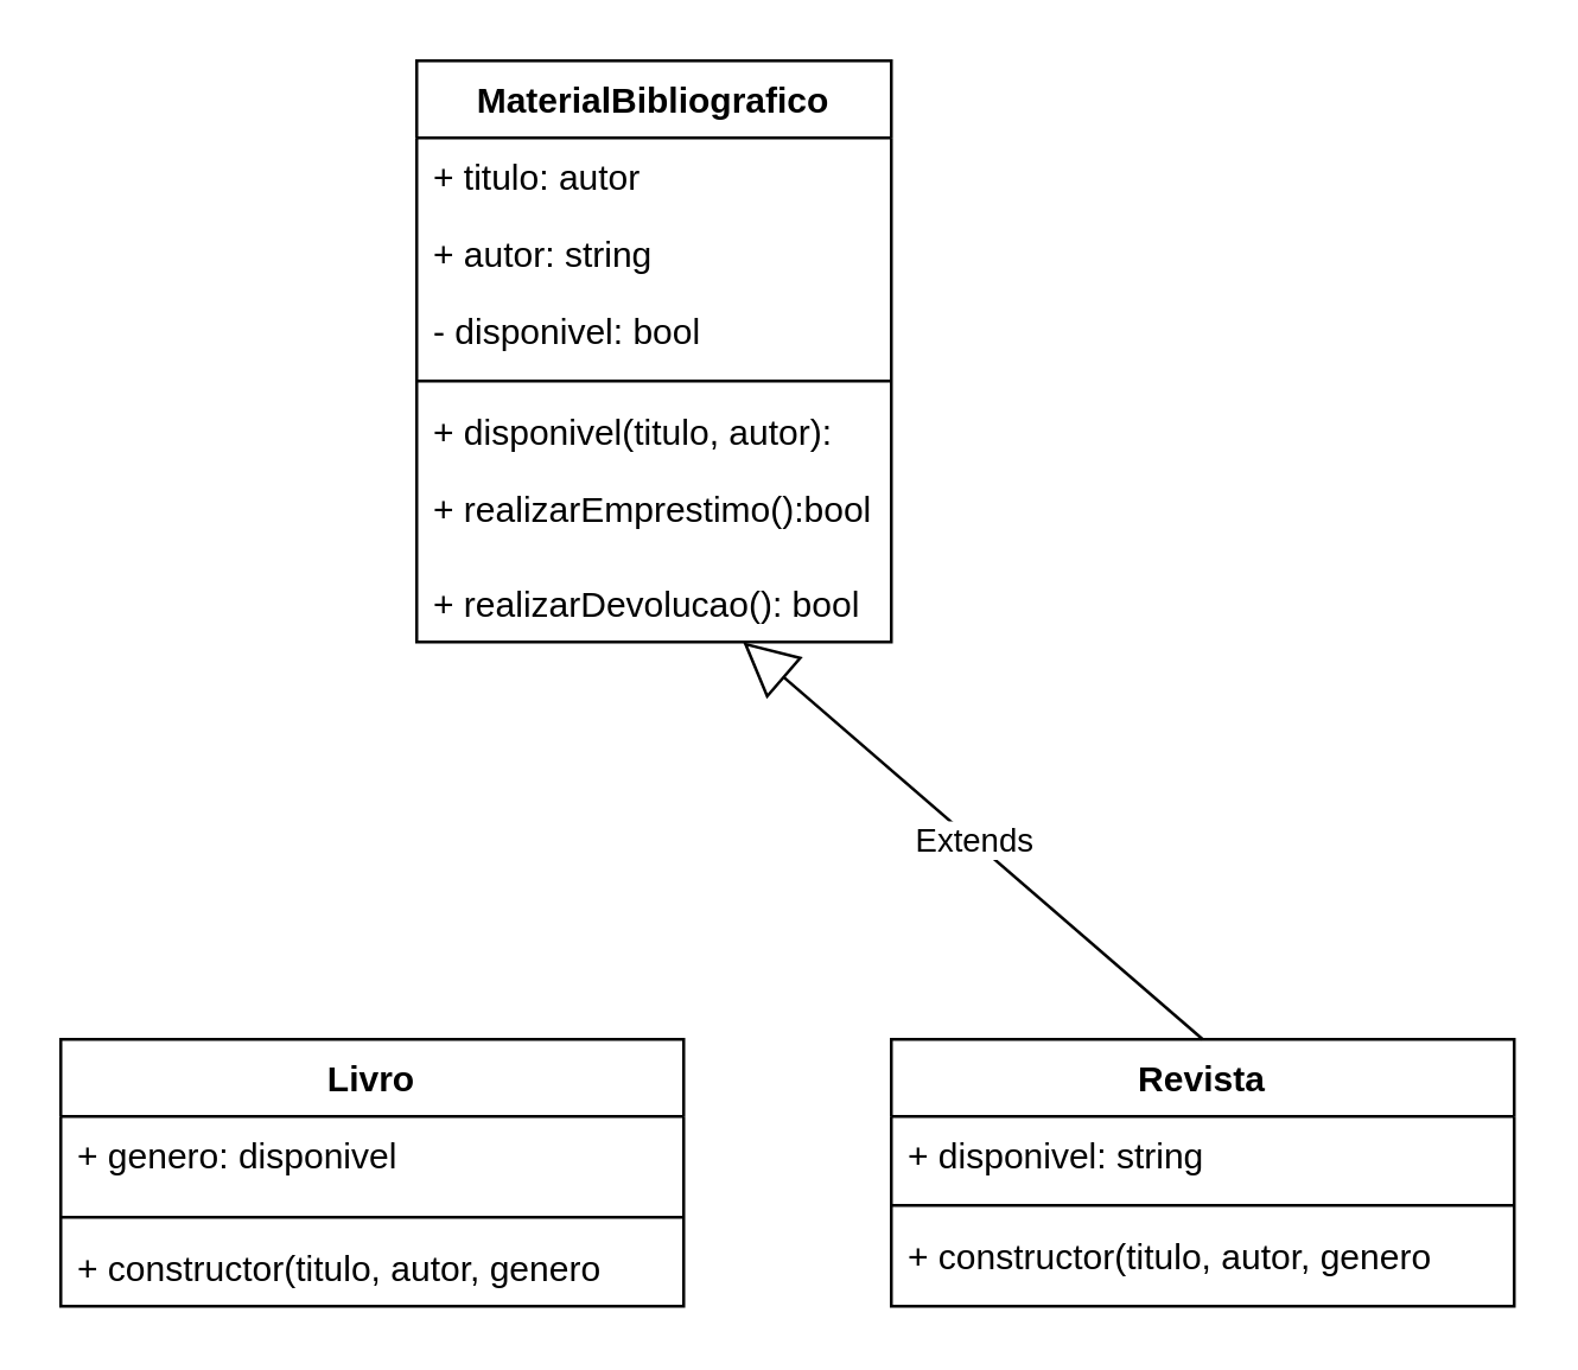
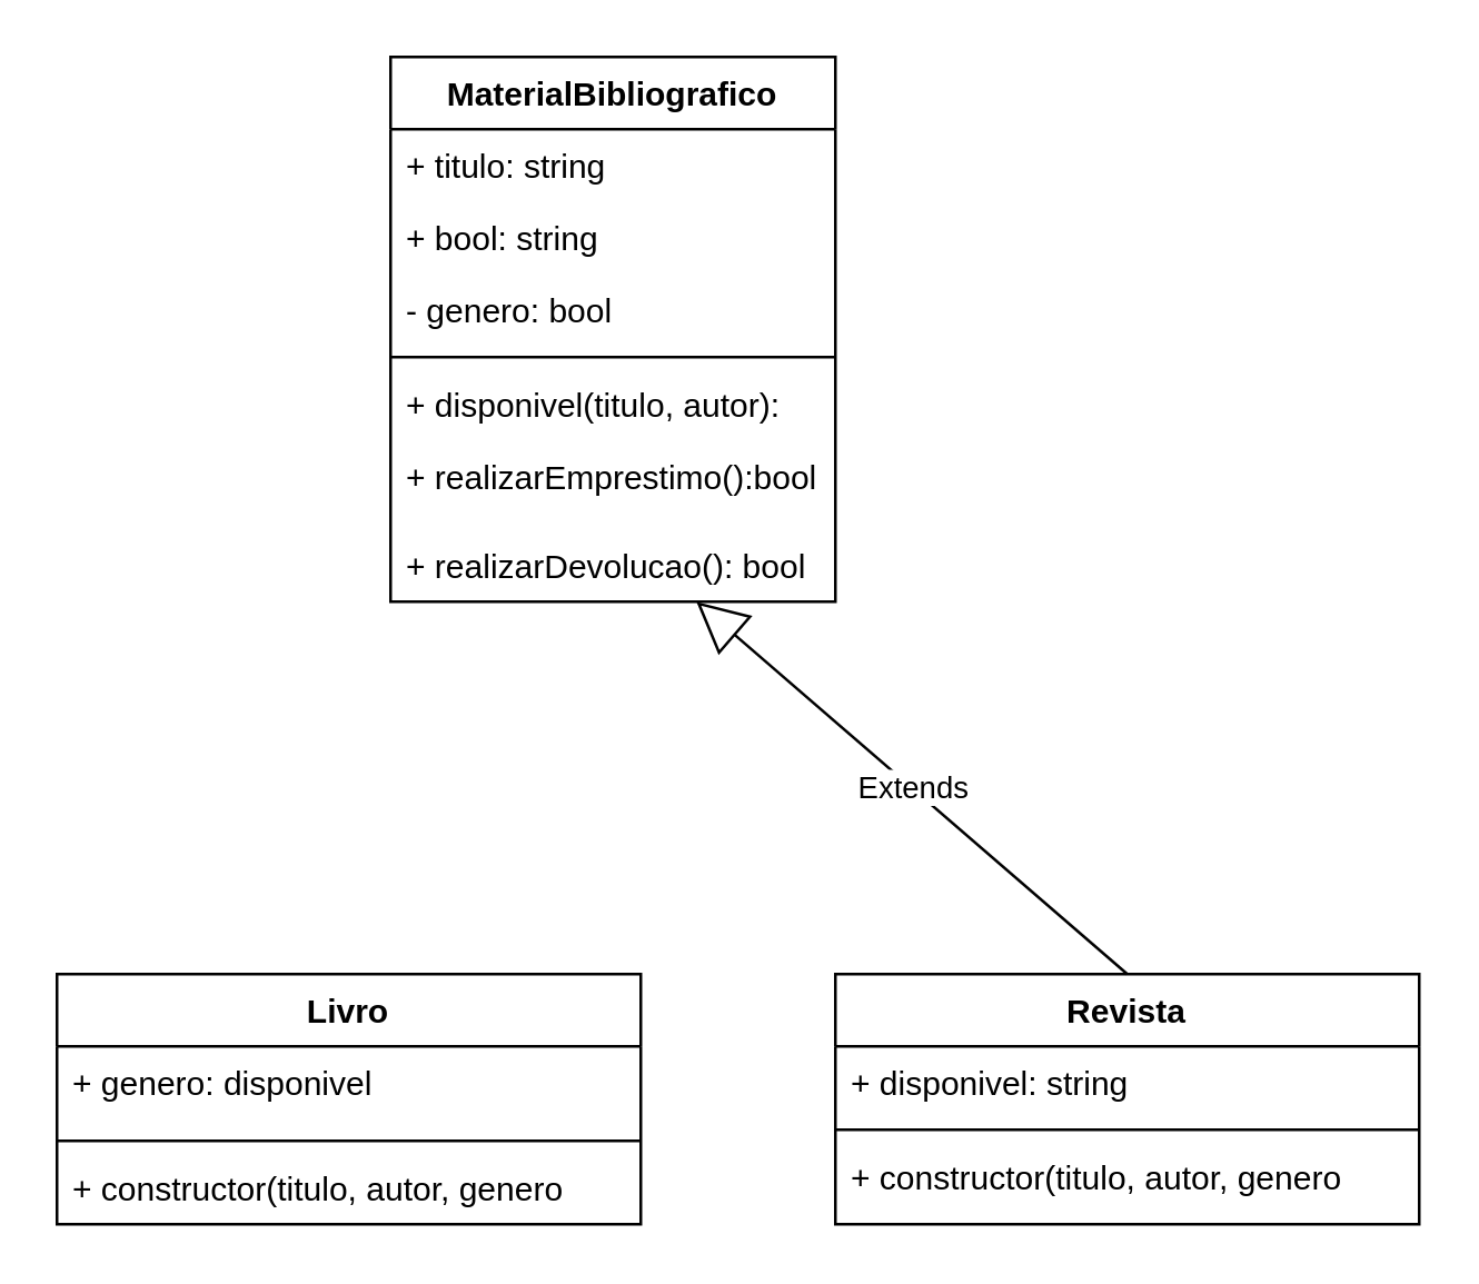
  <mxCell id="0" />
  <mxCell id="1" parent="0" />
  <mxCell id="2" value="MaterialBibliografico" style="swimlane;fontStyle=1;align=center;verticalAlign=top;childLayout=stackLayout;horizontal=1;startSize=26;horizontalStack=0;resizeParent=1;resizeParentMax=0;resizeLast=0;collapsible=1;marginBottom=0;whiteSpace=wrap;html=1;" vertex="1" parent="1"><mxGeometry x="140" y="20" width="160" height="196" as="geometry" /></mxCell>
- <mxCell id="3" value="+ titulo: autor" style="text;strokeColor=none;fillColor=none;align=left;verticalAlign=top;spacingLeft=4;spacingRight=4;overflow=hidden;rotatable=0;points=[[0,0.5],[1,0.5]];portConstraint=eastwest;whiteSpace=wrap;html=1;" vertex="1" parent="2"><mxGeometry y="26" width="160" height="26" as="geometry" /></mxCell>
- <mxCell id="4" value="+ autor: string" style="text;strokeColor=none;fillColor=none;align=left;verticalAlign=top;spacingLeft=4;spacingRight=4;overflow=hidden;rotatable=0;points=[[0,0.5],[1,0.5]];portConstraint=eastwest;whiteSpace=wrap;html=1;" vertex="1" parent="2"><mxGeometry y="52" width="160" height="26" as="geometry" /></mxCell>
- <mxCell id="5" value="- disponivel: bool&lt;br&gt;&amp;nbsp;" style="text;strokeColor=none;fillColor=none;align=left;verticalAlign=top;spacingLeft=4;spacingRight=4;overflow=hidden;rotatable=0;points=[[0,0.5],[1,0.5]];portConstraint=eastwest;whiteSpace=wrap;html=1;" vertex="1" parent="2"><mxGeometry y="78" width="160" height="26" as="geometry" /></mxCell>
+ <mxCell id="3" value="+ titulo: string" style="text;strokeColor=none;fillColor=none;align=left;verticalAlign=top;spacingLeft=4;spacingRight=4;overflow=hidden;rotatable=0;points=[[0,0.5],[1,0.5]];portConstraint=eastwest;whiteSpace=wrap;html=1;" vertex="1" parent="2"><mxGeometry y="26" width="160" height="26" as="geometry" /></mxCell>
+ <mxCell id="4" value="+ bool: string" style="text;strokeColor=none;fillColor=none;align=left;verticalAlign=top;spacingLeft=4;spacingRight=4;overflow=hidden;rotatable=0;points=[[0,0.5],[1,0.5]];portConstraint=eastwest;whiteSpace=wrap;html=1;" vertex="1" parent="2"><mxGeometry y="52" width="160" height="26" as="geometry" /></mxCell>
+ <mxCell id="5" value="- genero: bool&lt;br&gt;&amp;nbsp;" style="text;strokeColor=none;fillColor=none;align=left;verticalAlign=top;spacingLeft=4;spacingRight=4;overflow=hidden;rotatable=0;points=[[0,0.5],[1,0.5]];portConstraint=eastwest;whiteSpace=wrap;html=1;" vertex="1" parent="2"><mxGeometry y="78" width="160" height="26" as="geometry" /></mxCell>
  <mxCell id="6" value="" style="line;strokeWidth=1;fillColor=none;align=left;verticalAlign=middle;spacingTop=-1;spacingLeft=3;spacingRight=3;rotatable=0;labelPosition=right;points=[];portConstraint=eastwest;strokeColor=inherit;" vertex="1" parent="2"><mxGeometry y="104" width="160" height="8" as="geometry" /></mxCell>
  <mxCell id="7" value="+ disponivel(titulo, autor):" style="text;strokeColor=none;fillColor=none;align=left;verticalAlign=top;spacingLeft=4;spacingRight=4;overflow=hidden;rotatable=0;points=[[0,0.5],[1,0.5]];portConstraint=eastwest;whiteSpace=wrap;html=1;" vertex="1" parent="2"><mxGeometry y="112" width="160" height="26" as="geometry" /></mxCell>
  <mxCell id="8" value="+ realizarEmprestimo():bool" style="text;strokeColor=none;fillColor=none;align=left;verticalAlign=top;spacingLeft=4;spacingRight=4;overflow=hidden;rotatable=0;points=[[0,0.5],[1,0.5]];portConstraint=eastwest;whiteSpace=wrap;html=1;" vertex="1" parent="2"><mxGeometry y="138" width="160" height="32" as="geometry" /></mxCell>
  <mxCell id="9" value="+ realizarDevolucao(): bool" style="text;strokeColor=none;fillColor=none;align=left;verticalAlign=top;spacingLeft=4;spacingRight=4;overflow=hidden;rotatable=0;points=[[0,0.5],[1,0.5]];portConstraint=eastwest;whiteSpace=wrap;html=1;" vertex="1" parent="2"><mxGeometry y="170" width="160" height="26" as="geometry" /></mxCell>
  <mxCell id="10" value="Livro" style="swimlane;fontStyle=1;align=center;verticalAlign=top;childLayout=stackLayout;horizontal=1;startSize=26;horizontalStack=0;resizeParent=1;resizeParentMax=0;resizeLast=0;collapsible=1;marginBottom=0;whiteSpace=wrap;html=1;" vertex="1" parent="1"><mxGeometry x="20" y="350" width="210" height="90" as="geometry" /></mxCell>
  <mxCell id="11" value="+ genero: disponivel" style="text;strokeColor=none;fillColor=none;align=left;verticalAlign=top;spacingLeft=4;spacingRight=4;overflow=hidden;rotatable=0;points=[[0,0.5],[1,0.5]];portConstraint=eastwest;whiteSpace=wrap;html=1;" vertex="1" parent="10"><mxGeometry y="26" width="210" height="30" as="geometry" /></mxCell>
  <mxCell id="12" value="" style="line;strokeWidth=1;fillColor=none;align=left;verticalAlign=middle;spacingTop=-1;spacingLeft=3;spacingRight=3;rotatable=0;labelPosition=right;points=[];portConstraint=eastwest;strokeColor=inherit;" vertex="1" parent="10"><mxGeometry y="56" width="210" height="8" as="geometry" /></mxCell>
  <mxCell id="13" value="+ constructor(titulo, autor, genero" style="text;strokeColor=none;fillColor=none;align=left;verticalAlign=top;spacingLeft=4;spacingRight=4;overflow=hidden;rotatable=0;points=[[0,0.5],[1,0.5]];portConstraint=eastwest;whiteSpace=wrap;html=1;" vertex="1" parent="10"><mxGeometry y="64" width="210" height="26" as="geometry" /></mxCell>
  <mxCell id="14" value="Revista" style="swimlane;fontStyle=1;align=center;verticalAlign=top;childLayout=stackLayout;horizontal=1;startSize=26;horizontalStack=0;resizeParent=1;resizeParentMax=0;resizeLast=0;collapsible=1;marginBottom=0;whiteSpace=wrap;html=1;" vertex="1" parent="1"><mxGeometry x="300" y="350" width="210" height="90" as="geometry" /></mxCell>
  <mxCell id="15" value="+ disponivel: string" style="text;strokeColor=none;fillColor=none;align=left;verticalAlign=top;spacingLeft=4;spacingRight=4;overflow=hidden;rotatable=0;points=[[0,0.5],[1,0.5]];portConstraint=eastwest;whiteSpace=wrap;html=1;" vertex="1" parent="14"><mxGeometry y="26" width="210" height="26" as="geometry" /></mxCell>
  <mxCell id="16" value="" style="line;strokeWidth=1;fillColor=none;align=left;verticalAlign=middle;spacingTop=-1;spacingLeft=3;spacingRight=3;rotatable=0;labelPosition=right;points=[];portConstraint=eastwest;strokeColor=inherit;" vertex="1" parent="14"><mxGeometry y="52" width="210" height="8" as="geometry" /></mxCell>
  <mxCell id="17" value="+ constructor(titulo, autor, genero" style="text;strokeColor=none;fillColor=none;align=left;verticalAlign=top;spacingLeft=4;spacingRight=4;overflow=hidden;rotatable=0;points=[[0,0.5],[1,0.5]];portConstraint=eastwest;whiteSpace=wrap;html=1;" vertex="1" parent="14"><mxGeometry y="60" width="210" height="30" as="geometry" /></mxCell>
  <mxCell id="18" value="Extends" style="endArrow=block;endSize=16;endFill=0;html=1;rounded=0;entryX=0.756;entryY=1.154;entryDx=0;entryDy=0;entryPerimeter=0;exitX=0.5;exitY=0;exitDx=0;exitDy=0;" edge="1" parent="1" source="14"><mxGeometry width="160" relative="1" as="geometry"><mxPoint x="369.04" y="336" as="sourcePoint" /><mxPoint x="250" y="216.004" as="targetPoint" /><mxPoint as="offset" /></mxGeometry></mxCell>
